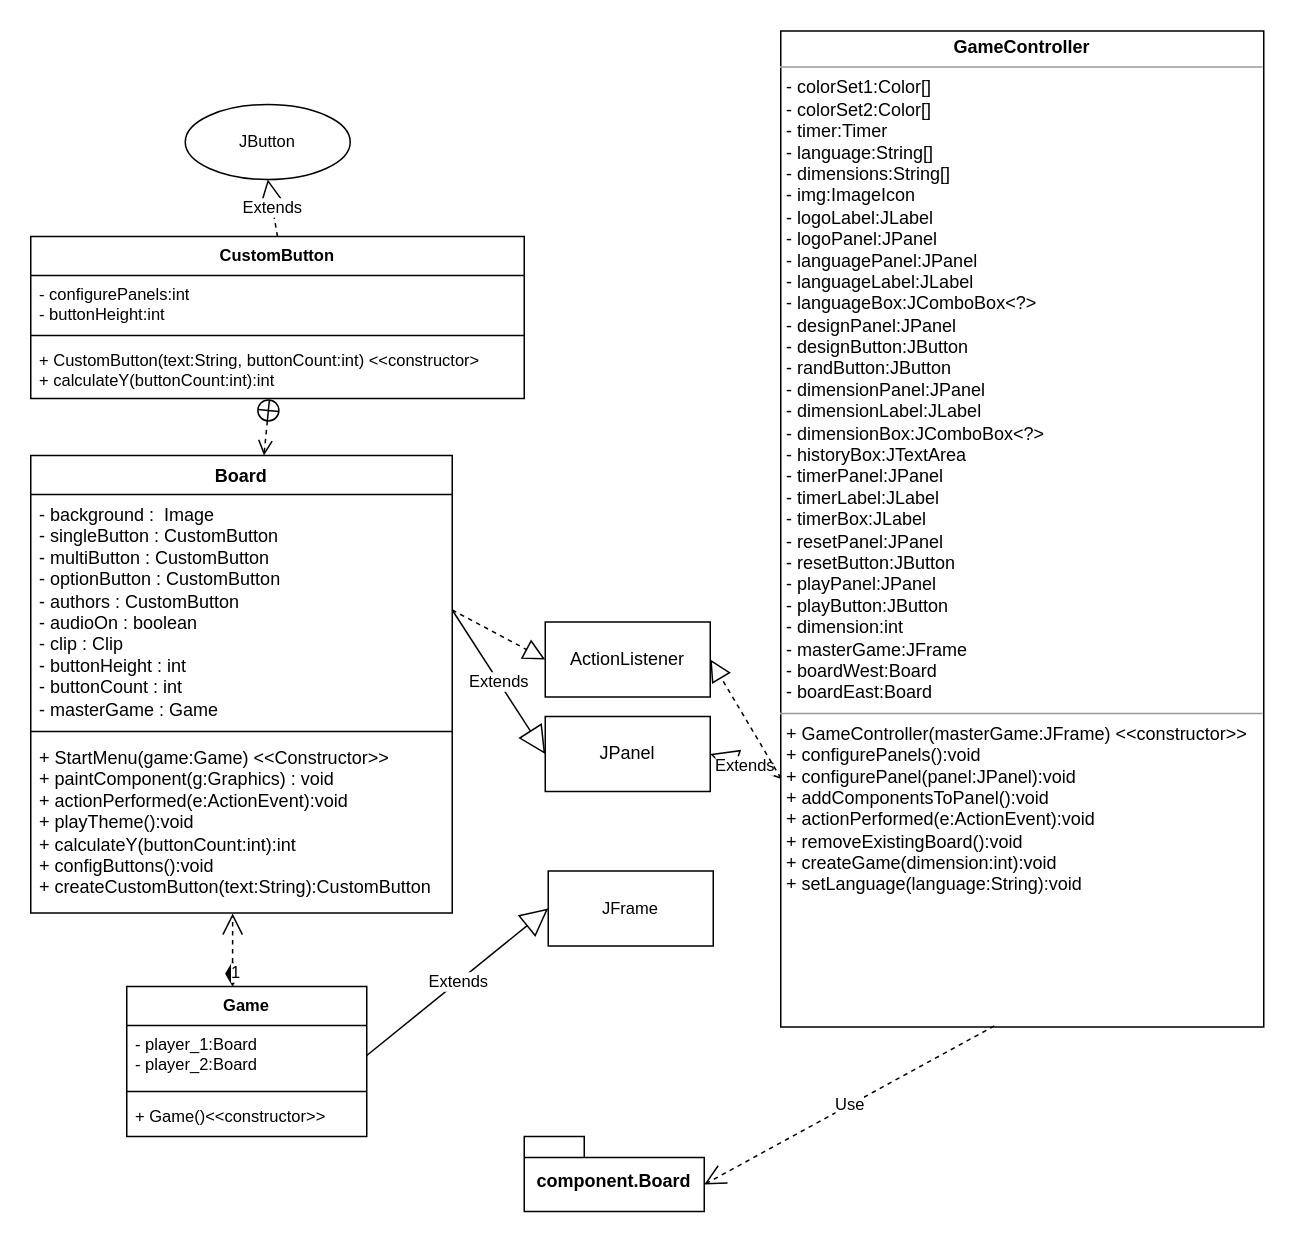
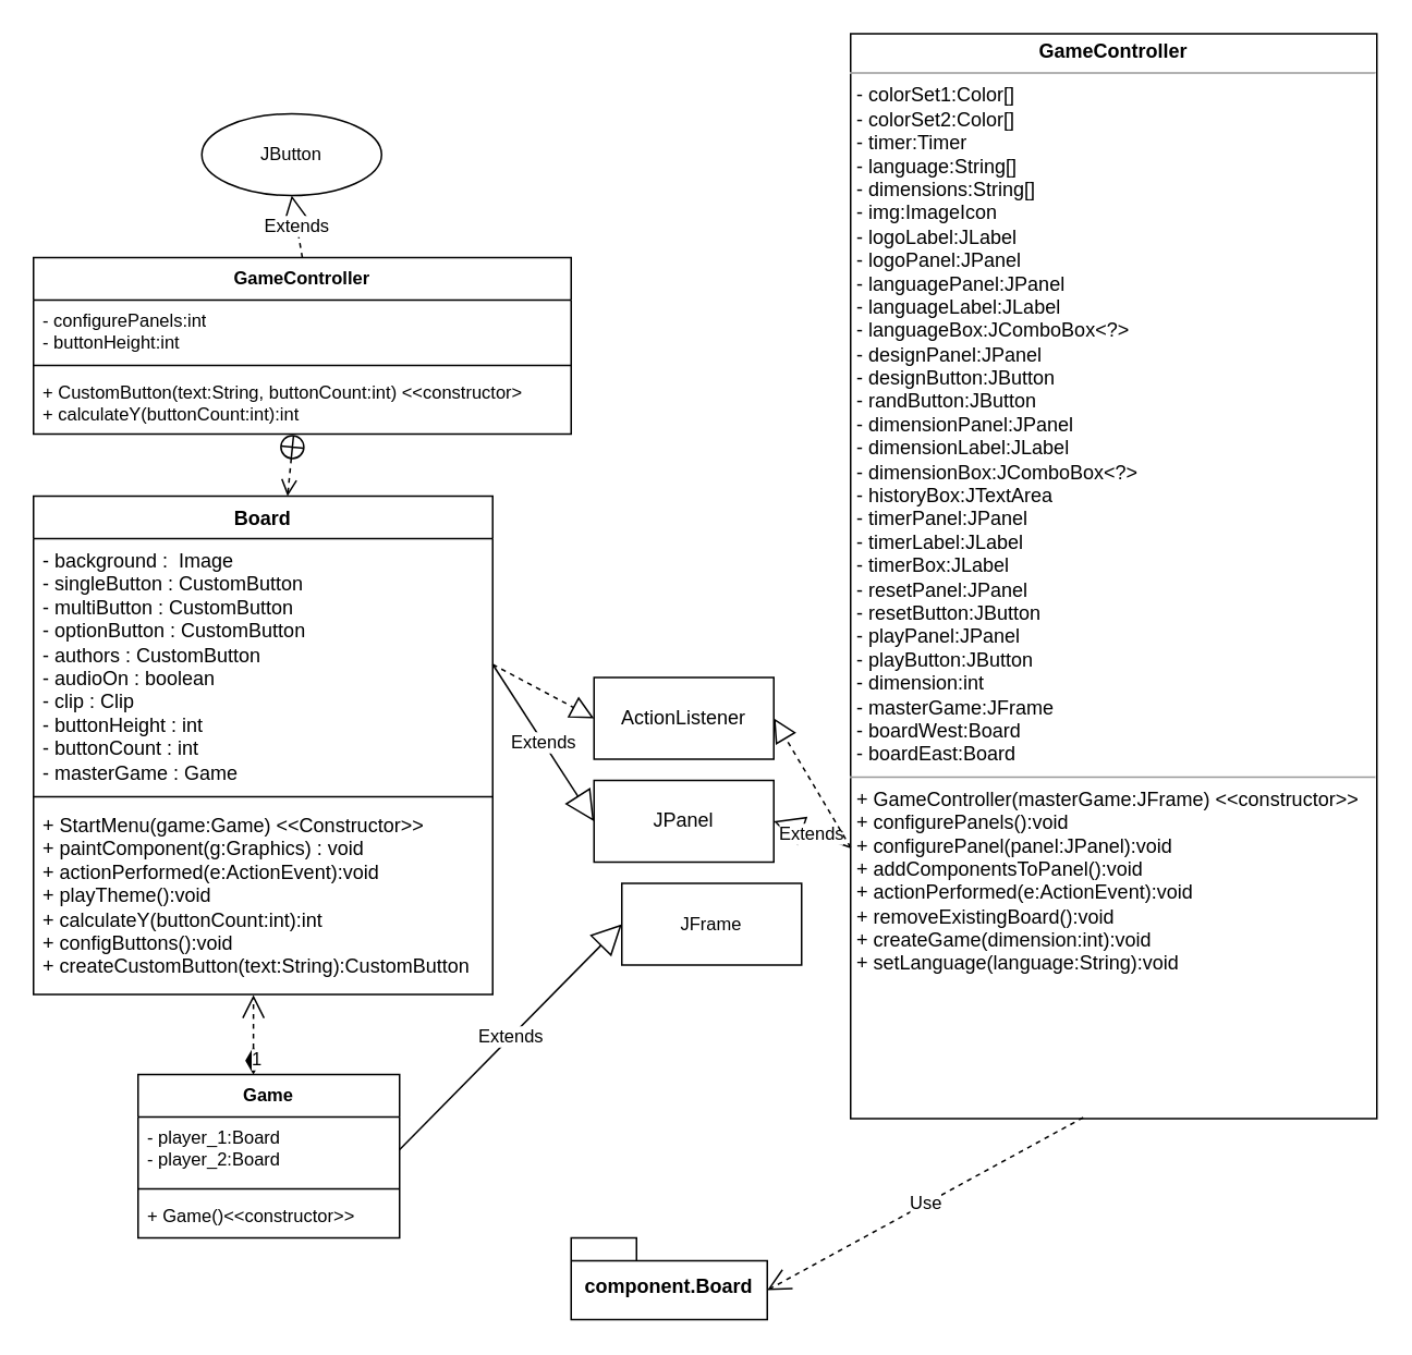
  <mxCell id="0" />
  <mxCell id="1" parent="0" />
  <mxCell id="2" value="Board" style="swimlane;fontStyle=1;align=center;verticalAlign=top;childLayout=stackLayout;horizontal=1;startSize=26;horizontalStack=0;resizeParent=1;resizeParentMax=0;resizeLast=0;collapsible=1;marginBottom=0;whiteSpace=wrap;html=1;" parent="1" vertex="1"><mxGeometry x="20" y="303" width="281" height="305" as="geometry" /></mxCell>
  <mxCell id="3" value="- background :&amp;nbsp; Image&lt;br&gt;- singleButton : CustomButton&lt;br&gt;- multiButton : CustomButton&lt;br&gt;- optionButton : CustomButton&lt;br&gt;- authors : CustomButton&lt;br&gt;- audioOn : boolean&lt;br&gt;- clip : Clip&lt;br&gt;- buttonHeight : int&lt;br&gt;- buttonCount : int&lt;br&gt;- masterGame : Game" style="text;strokeColor=none;fillColor=none;align=left;verticalAlign=top;spacingLeft=4;spacingRight=4;overflow=hidden;rotatable=0;points=[[0,0.5],[1,0.5]];portConstraint=eastwest;whiteSpace=wrap;html=1;" parent="2" vertex="1"><mxGeometry y="26" width="281" height="154" as="geometry" /></mxCell>
  <mxCell id="4" value="" style="line;strokeWidth=1;fillColor=none;align=left;verticalAlign=middle;spacingTop=-1;spacingLeft=3;spacingRight=3;rotatable=0;labelPosition=right;points=[];portConstraint=eastwest;strokeColor=inherit;" parent="2" vertex="1"><mxGeometry y="180" width="281" height="8" as="geometry" /></mxCell>
  <mxCell id="5" value="+ StartMenu(game:Game) &amp;lt;&amp;lt;Constructor&amp;gt;&amp;gt;&lt;br&gt;+ paintComponent(g:Graphics) : void&lt;br&gt;+ actionPerformed(e:ActionEvent):void&lt;br&gt;+ playTheme():void&lt;br&gt;+ calculateY(buttonCount:int):int&lt;br&gt;+ configButtons():void&lt;br&gt;+ createCustomButton(text:String):CustomButton&lt;br&gt;" style="text;strokeColor=none;fillColor=none;align=left;verticalAlign=top;spacingLeft=4;spacingRight=4;overflow=hidden;rotatable=0;points=[[0,0.5],[1,0.5]];portConstraint=eastwest;whiteSpace=wrap;html=1;" parent="2" vertex="1"><mxGeometry y="188" width="281" height="117" as="geometry" /></mxCell>
  <mxCell id="6" style="edgeStyle=none;shape=connector;rounded=0;orthogonalLoop=1;jettySize=auto;html=1;entryX=0;entryY=0.5;entryDx=0;entryDy=0;dashed=1;labelBackgroundColor=default;strokeColor=default;fontFamily=Helvetica;fontSize=11;fontColor=default;endArrow=open;endSize=12;" parent="2" source="5" target="5" edge="1"><mxGeometry relative="1" as="geometry" /></mxCell>
  <mxCell id="7" value="JPanel" style="html=1;whiteSpace=wrap;" parent="1" vertex="1"><mxGeometry x="363" y="477" width="110" height="50" as="geometry" /></mxCell>
  <mxCell id="8" value="Extends" style="endArrow=block;endSize=16;endFill=0;html=1;rounded=0;exitX=1;exitY=0.5;exitDx=0;exitDy=0;entryX=0;entryY=0.5;entryDx=0;entryDy=0;" parent="1" source="3" target="7" edge="1"><mxGeometry width="160" relative="1" as="geometry"><mxPoint x="626" y="353" as="sourcePoint" /><mxPoint x="696" y="121" as="targetPoint" /></mxGeometry></mxCell>
  <mxCell id="9" value="ActionListener" style="html=1;whiteSpace=wrap;" parent="1" vertex="1"><mxGeometry x="363" y="414" width="110" height="50" as="geometry" /></mxCell>
  <mxCell id="10" value="" style="endArrow=block;dashed=1;endFill=0;endSize=12;html=1;rounded=0;labelBackgroundColor=default;strokeColor=default;fontFamily=Helvetica;fontSize=11;fontColor=default;shape=connector;entryX=0;entryY=0.5;entryDx=0;entryDy=0;exitX=1;exitY=0.5;exitDx=0;exitDy=0;" parent="1" source="3" target="9" edge="1"><mxGeometry width="160" relative="1" as="geometry"><mxPoint x="626" y="353" as="sourcePoint" /><mxPoint x="398" y="116" as="targetPoint" /></mxGeometry></mxCell>
- <mxCell id="11" value="CustomButton" style="swimlane;fontStyle=1;align=center;verticalAlign=top;childLayout=stackLayout;horizontal=1;startSize=26;horizontalStack=0;resizeParent=1;resizeParentMax=0;resizeLast=0;collapsible=1;marginBottom=0;whiteSpace=wrap;html=1;fontFamily=Helvetica;fontSize=11;fontColor=default;" parent="1" vertex="1"><mxGeometry x="20" y="157" width="329" height="108" as="geometry" /></mxCell>
+ <mxCell id="11" value="GameController" style="swimlane;fontStyle=1;align=center;verticalAlign=top;childLayout=stackLayout;horizontal=1;startSize=26;horizontalStack=0;resizeParent=1;resizeParentMax=0;resizeLast=0;collapsible=1;marginBottom=0;whiteSpace=wrap;html=1;fontFamily=Helvetica;fontSize=11;fontColor=default;" parent="1" vertex="1"><mxGeometry x="20" y="157" width="329" height="108" as="geometry" /></mxCell>
  <mxCell id="12" value="- configurePanels:int&lt;br&gt;- buttonHeight:int" style="text;strokeColor=none;fillColor=none;align=left;verticalAlign=top;spacingLeft=4;spacingRight=4;overflow=hidden;rotatable=0;points=[[0,0.5],[1,0.5]];portConstraint=eastwest;whiteSpace=wrap;html=1;fontSize=11;fontFamily=Helvetica;fontColor=default;" parent="11" vertex="1"><mxGeometry y="26" width="329" height="36" as="geometry" /></mxCell>
  <mxCell id="13" value="" style="line;strokeWidth=1;fillColor=none;align=left;verticalAlign=middle;spacingTop=-1;spacingLeft=3;spacingRight=3;rotatable=0;labelPosition=right;points=[];portConstraint=eastwest;strokeColor=inherit;fontFamily=Helvetica;fontSize=11;fontColor=default;" parent="11" vertex="1"><mxGeometry y="62" width="329" height="8" as="geometry" /></mxCell>
  <mxCell id="14" value="+ CustomButton(text:String, buttonCount:int) &amp;lt;&amp;lt;constructor&amp;gt;&lt;br&gt;+ calculateY(buttonCount:int):int" style="text;strokeColor=none;fillColor=none;align=left;verticalAlign=top;spacingLeft=4;spacingRight=4;overflow=hidden;rotatable=0;points=[[0,0.5],[1,0.5]];portConstraint=eastwest;whiteSpace=wrap;html=1;fontSize=11;fontFamily=Helvetica;fontColor=default;" parent="11" vertex="1"><mxGeometry y="70" width="329" height="38" as="geometry" /></mxCell>
  <mxCell id="15" value="JButton" style="ellipse;html=1;whiteSpace=wrap;fontFamily=Helvetica;fontSize=11;fontColor=default;" parent="1" vertex="1"><mxGeometry x="123" y="69" width="110" height="50" as="geometry" /></mxCell>
  <mxCell id="16" value="Extends" style="endArrow=block;endSize=16;endFill=0;html=1;rounded=0;dashed=1;labelBackgroundColor=default;strokeColor=default;fontFamily=Helvetica;fontSize=11;fontColor=default;shape=connector;exitX=0.5;exitY=0;exitDx=0;exitDy=0;entryX=0.5;entryY=1;entryDx=0;entryDy=0;" parent="1" source="11" target="15" edge="1"><mxGeometry width="160" relative="1" as="geometry"><mxPoint x="289" y="252" as="sourcePoint" /><mxPoint x="260" y="84" as="targetPoint" /></mxGeometry></mxCell>
  <mxCell id="17" value="" style="endArrow=open;startArrow=circlePlus;endFill=0;startFill=0;endSize=8;html=1;rounded=0;dashed=1;labelBackgroundColor=default;strokeColor=default;fontFamily=Helvetica;fontSize=11;fontColor=default;shape=connector;" parent="1" source="11" target="2" edge="1"><mxGeometry width="160" relative="1" as="geometry"><mxPoint x="338" y="493" as="sourcePoint" /><mxPoint x="386" y="493" as="targetPoint" /></mxGeometry></mxCell>
  <mxCell id="18" value="&lt;p style=&quot;margin:0px;margin-top:4px;text-align:center;&quot;&gt;&lt;b&gt;GameController&lt;/b&gt;&lt;/p&gt;&lt;hr size=&quot;1&quot;&gt;&lt;p style=&quot;margin:0px;margin-left:4px;&quot;&gt;- colorSet1:Color[]&lt;/p&gt;&lt;p style=&quot;margin:0px;margin-left:4px;&quot;&gt;- colorSet2:Color[]&lt;/p&gt;&lt;p style=&quot;margin:0px;margin-left:4px;&quot;&gt;- timer:Timer&lt;/p&gt;&lt;p style=&quot;margin:0px;margin-left:4px;&quot;&gt;- language:String[]&lt;/p&gt;&lt;p style=&quot;margin:0px;margin-left:4px;&quot;&gt;- dimensions:String[]&lt;/p&gt;&lt;p style=&quot;margin:0px;margin-left:4px;&quot;&gt;- img:ImageIcon&lt;/p&gt;&lt;p style=&quot;margin:0px;margin-left:4px;&quot;&gt;- logoLabel:JLabel&lt;/p&gt;&lt;p style=&quot;margin:0px;margin-left:4px;&quot;&gt;- logoPanel:JPanel&lt;/p&gt;&lt;p style=&quot;margin:0px;margin-left:4px;&quot;&gt;- languagePanel:JPanel&lt;/p&gt;&lt;p style=&quot;margin:0px;margin-left:4px;&quot;&gt;- languageLabel:JLabel&lt;/p&gt;&lt;p style=&quot;margin:0px;margin-left:4px;&quot;&gt;- languageBox:JComboBox&amp;lt;?&amp;gt;&lt;/p&gt;&lt;p style=&quot;margin:0px;margin-left:4px;&quot;&gt;- designPanel:JPanel&lt;/p&gt;&lt;p style=&quot;margin:0px;margin-left:4px;&quot;&gt;- designButton:JButton&lt;/p&gt;&lt;p style=&quot;margin:0px;margin-left:4px;&quot;&gt;- randButton:JButton&lt;/p&gt;&lt;p style=&quot;margin:0px;margin-left:4px;&quot;&gt;- dimensionPanel:JPanel&lt;/p&gt;&lt;p style=&quot;margin:0px;margin-left:4px;&quot;&gt;- dimensionLabel:JLabel&lt;/p&gt;&lt;p style=&quot;margin:0px;margin-left:4px;&quot;&gt;- dimensionBox:JComboBox&amp;lt;?&amp;gt;&lt;/p&gt;&lt;p style=&quot;margin:0px;margin-left:4px;&quot;&gt;- historyBox:JTextArea&lt;/p&gt;&lt;p style=&quot;margin:0px;margin-left:4px;&quot;&gt;- timerPanel:JPanel&lt;/p&gt;&lt;p style=&quot;margin:0px;margin-left:4px;&quot;&gt;- timerLabel:JLabel&lt;/p&gt;&lt;p style=&quot;margin:0px;margin-left:4px;&quot;&gt;- timerBox:JLabel&lt;/p&gt;&lt;p style=&quot;margin:0px;margin-left:4px;&quot;&gt;- resetPanel:JPanel&lt;/p&gt;&lt;p style=&quot;margin:0px;margin-left:4px;&quot;&gt;- resetButton:JButton&lt;/p&gt;&lt;p style=&quot;margin:0px;margin-left:4px;&quot;&gt;- playPanel:JPanel&lt;/p&gt;&lt;p style=&quot;margin:0px;margin-left:4px;&quot;&gt;- playButton:JButton&lt;/p&gt;&lt;p style=&quot;margin:0px;margin-left:4px;&quot;&gt;- dimension:int&lt;/p&gt;&lt;p style=&quot;margin:0px;margin-left:4px;&quot;&gt;- masterGame:JFrame&lt;/p&gt;&lt;p style=&quot;margin:0px;margin-left:4px;&quot;&gt;- boardWest:Board&lt;/p&gt;&lt;p style=&quot;margin:0px;margin-left:4px;&quot;&gt;- boardEast:Board&lt;/p&gt;&lt;hr size=&quot;1&quot;&gt;&lt;p style=&quot;margin:0px;margin-left:4px;&quot;&gt;+ GameController(masterGame:JFrame) &amp;lt;&amp;lt;constructor&amp;gt;&amp;gt;&lt;/p&gt;&lt;p style=&quot;margin:0px;margin-left:4px;&quot;&gt;+ configurePanels():void&lt;/p&gt;&lt;p style=&quot;margin:0px;margin-left:4px;&quot;&gt;+ configurePanel(panel:JPanel):void&lt;/p&gt;&lt;p style=&quot;margin:0px;margin-left:4px;&quot;&gt;+ addComponentsToPanel():void&lt;/p&gt;&lt;p style=&quot;margin:0px;margin-left:4px;&quot;&gt;+ actionPerformed(e:ActionEvent):void&lt;/p&gt;&lt;p style=&quot;margin:0px;margin-left:4px;&quot;&gt;+ removeExistingBoard():void&lt;/p&gt;&lt;p style=&quot;margin:0px;margin-left:4px;&quot;&gt;+ createGame(dimension:int):void&lt;/p&gt;&lt;p style=&quot;margin:0px;margin-left:4px;&quot;&gt;+ setLanguage(language:String):void&lt;/p&gt;" style="verticalAlign=top;align=left;overflow=fill;fontSize=12;fontFamily=Helvetica;html=1;whiteSpace=wrap;fontColor=default;" parent="1" vertex="1"><mxGeometry x="520" y="20" width="322" height="664" as="geometry" /></mxCell>
  <mxCell id="19" value="Extends" style="endArrow=block;endSize=16;endFill=0;html=1;rounded=0;exitX=0;exitY=0.75;exitDx=0;exitDy=0;entryX=1;entryY=0.5;entryDx=0;entryDy=0;" parent="1" source="18" target="7" edge="1"><mxGeometry width="160" relative="1" as="geometry"><mxPoint x="513" y="349" as="sourcePoint" /><mxPoint x="555" y="420" as="targetPoint" /></mxGeometry></mxCell>
  <mxCell id="20" value="" style="endArrow=block;dashed=1;endFill=0;endSize=12;html=1;rounded=0;labelBackgroundColor=default;strokeColor=default;fontFamily=Helvetica;fontSize=11;fontColor=default;shape=connector;entryX=1;entryY=0.5;entryDx=0;entryDy=0;exitX=0;exitY=0.75;exitDx=0;exitDy=0;" parent="1" source="18" target="9" edge="1"><mxGeometry width="160" relative="1" as="geometry"><mxPoint x="532" y="282" as="sourcePoint" /><mxPoint x="373" y="449" as="targetPoint" /></mxGeometry></mxCell>
  <mxCell id="21" value="Game" style="swimlane;fontStyle=1;align=center;verticalAlign=top;childLayout=stackLayout;horizontal=1;startSize=26;horizontalStack=0;resizeParent=1;resizeParentMax=0;resizeLast=0;collapsible=1;marginBottom=0;whiteSpace=wrap;html=1;fontFamily=Helvetica;fontSize=11;fontColor=default;" parent="1" vertex="1"><mxGeometry x="84" y="657" width="160" height="100" as="geometry" /></mxCell>
  <mxCell id="22" value="- player_1:Board&lt;br&gt;- player_2:Board" style="text;strokeColor=none;fillColor=none;align=left;verticalAlign=top;spacingLeft=4;spacingRight=4;overflow=hidden;rotatable=0;points=[[0,0.5],[1,0.5]];portConstraint=eastwest;whiteSpace=wrap;html=1;fontSize=11;fontFamily=Helvetica;fontColor=default;" parent="21" vertex="1"><mxGeometry y="26" width="160" height="40" as="geometry" /></mxCell>
  <mxCell id="23" value="" style="line;strokeWidth=1;fillColor=none;align=left;verticalAlign=middle;spacingTop=-1;spacingLeft=3;spacingRight=3;rotatable=0;labelPosition=right;points=[];portConstraint=eastwest;strokeColor=inherit;fontFamily=Helvetica;fontSize=11;fontColor=default;" parent="21" vertex="1"><mxGeometry y="66" width="160" height="8" as="geometry" /></mxCell>
  <mxCell id="24" value="+ Game()&amp;lt;&amp;lt;constructor&amp;gt;&amp;gt;" style="text;strokeColor=none;fillColor=none;align=left;verticalAlign=top;spacingLeft=4;spacingRight=4;overflow=hidden;rotatable=0;points=[[0,0.5],[1,0.5]];portConstraint=eastwest;whiteSpace=wrap;html=1;fontSize=11;fontFamily=Helvetica;fontColor=default;" parent="21" vertex="1"><mxGeometry y="74" width="160" height="26" as="geometry" /></mxCell>
- <mxCell id="25" value="JFrame" style="html=1;whiteSpace=wrap;fontFamily=Helvetica;fontSize=11;fontColor=default;" parent="1" vertex="1"><mxGeometry x="365" y="580" width="110" height="50" as="geometry" /></mxCell>
+ <mxCell id="25" value="JFrame" style="html=1;whiteSpace=wrap;fontFamily=Helvetica;fontSize=11;fontColor=default;" parent="1" vertex="1"><mxGeometry x="380" y="540" width="110" height="50" as="geometry" /></mxCell>
  <mxCell id="26" value="Extends" style="endArrow=block;endSize=16;endFill=0;html=1;rounded=0;exitX=1;exitY=0.5;exitDx=0;exitDy=0;entryX=0;entryY=0.5;entryDx=0;entryDy=0;" parent="1" source="22" target="25" edge="1"><mxGeometry width="160" relative="1" as="geometry"><mxPoint x="265" y="746" as="sourcePoint" /><mxPoint x="134" y="689" as="targetPoint" /></mxGeometry></mxCell>
  <mxCell id="27" value="1" style="endArrow=open;html=1;endSize=12;startArrow=diamondThin;startSize=14;startFill=1;edgeStyle=orthogonalEdgeStyle;align=left;verticalAlign=bottom;rounded=0;dashed=1;labelBackgroundColor=default;strokeColor=default;fontFamily=Helvetica;fontSize=11;fontColor=default;shape=connector;exitX=0.441;exitY=0;exitDx=0;exitDy=0;exitPerimeter=0;entryX=0.479;entryY=1.003;entryDx=0;entryDy=0;entryPerimeter=0;" parent="1" source="21" target="5" edge="1"><mxGeometry x="-1" y="3" relative="1" as="geometry"><mxPoint x="308" y="598" as="sourcePoint" /><mxPoint x="468" y="598" as="targetPoint" /></mxGeometry></mxCell>
  <mxCell id="28" value="component.Board" style="shape=folder;fontStyle=1;spacingTop=10;tabWidth=40;tabHeight=14;tabPosition=left;html=1;whiteSpace=wrap;" vertex="1" parent="1"><mxGeometry x="349" y="757" width="120" height="50" as="geometry" /></mxCell>
  <mxCell id="29" value="Use" style="endArrow=open;endSize=12;dashed=1;html=1;rounded=0;entryX=0;entryY=0;entryDx=120;entryDy=32;entryPerimeter=0;exitX=0.442;exitY=0.999;exitDx=0;exitDy=0;exitPerimeter=0;" edge="1" parent="1" source="18" target="28"><mxGeometry width="160" relative="1" as="geometry"><mxPoint x="574" y="775" as="sourcePoint" /><mxPoint x="660" y="813" as="targetPoint" /></mxGeometry></mxCell>
